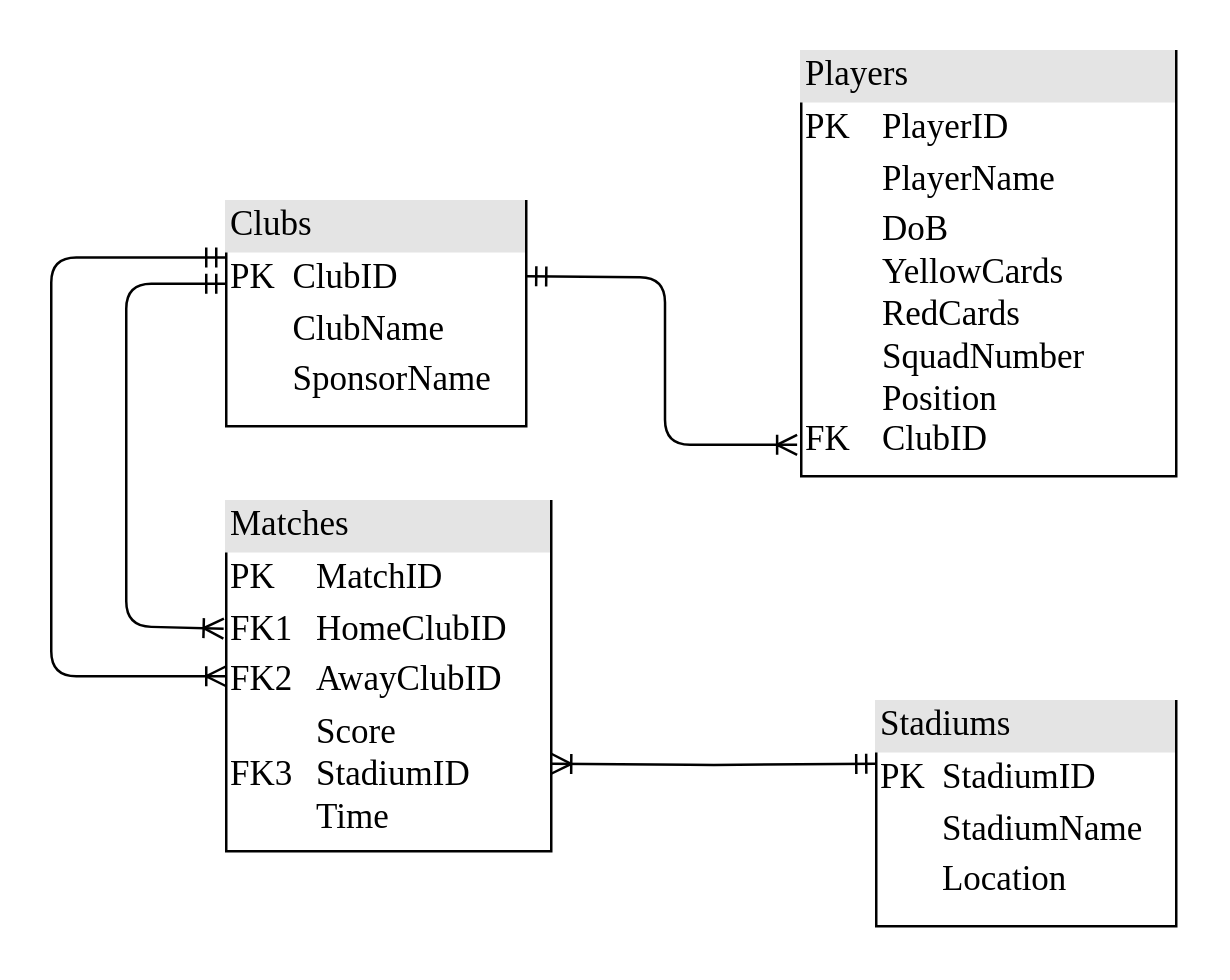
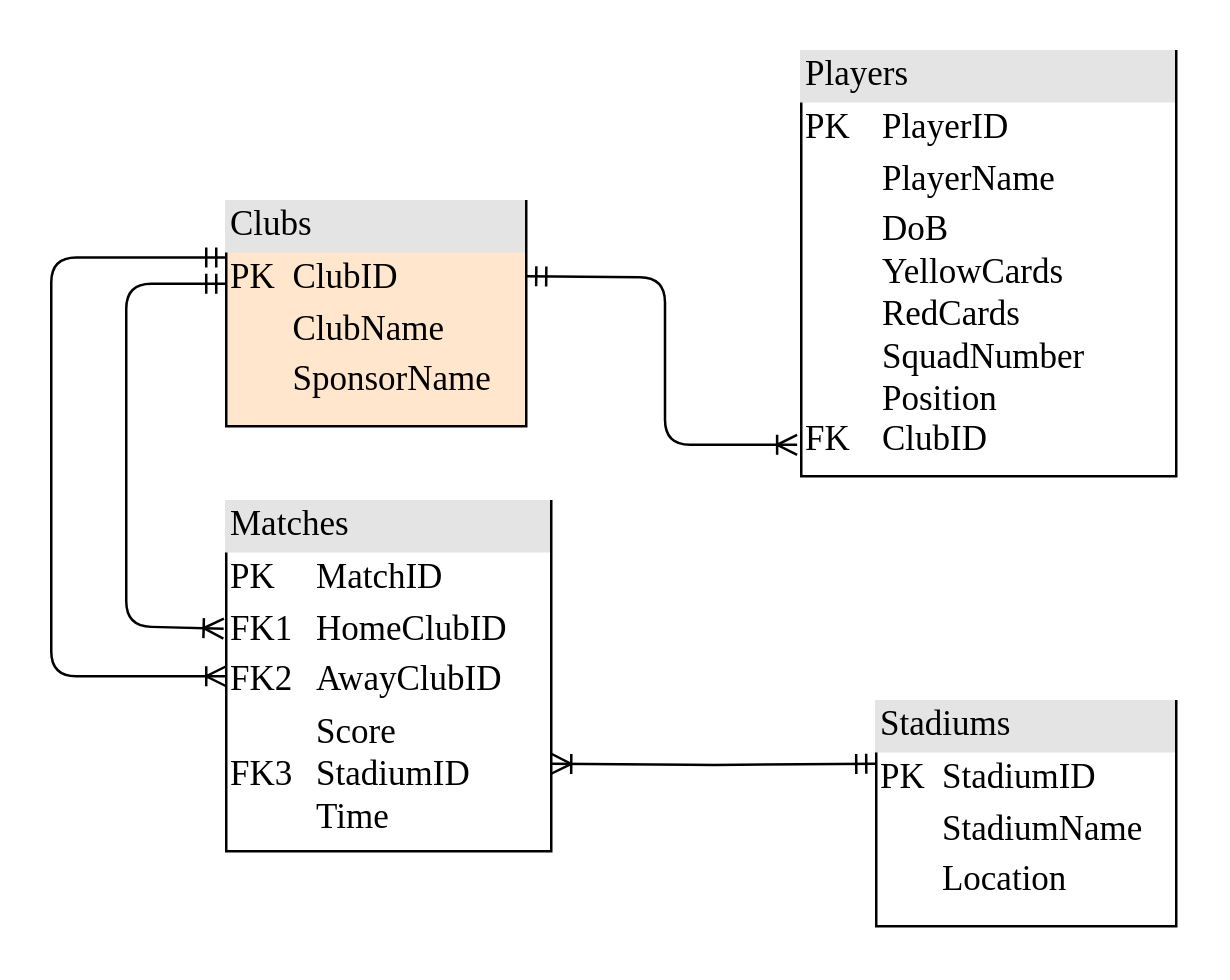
  <mxCell id="0" />
  <mxCell id="1" parent="0" />
  <mxCell id="2" value="&lt;div style=&quot;box-sizing: border-box ; width: 100% ; background: rgb(228 , 228 , 228) ; padding: 2px ; font-size: 14px&quot;&gt;Players&lt;/div&gt;&lt;table style=&quot;width: 100% ; font-size: 14px&quot; cellpadding=&quot;2&quot; cellspacing=&quot;0&quot;&gt;&lt;tbody style=&quot;font-size: 14px&quot;&gt;&lt;tr style=&quot;font-size: 14px&quot;&gt;&lt;td style=&quot;font-size: 14px&quot;&gt;PK&lt;/td&gt;&lt;td style=&quot;font-size: 14px&quot;&gt;PlayerID&lt;/td&gt;&lt;/tr&gt;&lt;tr style=&quot;font-size: 14px&quot;&gt;&lt;td style=&quot;font-size: 14px&quot;&gt;&lt;br&gt;&lt;/td&gt;&lt;td style=&quot;font-size: 14px&quot;&gt;PlayerName&lt;/td&gt;&lt;/tr&gt;&lt;tr style=&quot;font-size: 14px&quot;&gt;&lt;td style=&quot;font-size: 14px&quot;&gt;&lt;br&gt;&lt;br&gt;&lt;br&gt;&lt;br&gt;&lt;br&gt;FK&lt;/td&gt;&lt;td style=&quot;font-size: 14px&quot;&gt;DoB&lt;br&gt;YellowCards&lt;br&gt;RedCards&lt;br&gt;SquadNumber&lt;br&gt;Position&lt;br&gt;ClubID&lt;/td&gt;&lt;/tr&gt;&lt;/tbody&gt;&lt;/table&gt;" style="verticalAlign=top;align=left;overflow=fill;html=1;rounded=0;shadow=0;comic=0;labelBackgroundColor=none;strokeWidth=1;fontFamily=Verdana;fontSize=14;" parent="1" vertex="1"><mxGeometry x="320" y="20" width="150" height="170" as="geometry" /></mxCell>
  <mxCell id="3" value="&lt;div style=&quot;box-sizing: border-box ; width: 100% ; background: rgb(228 , 228 , 228) ; padding: 2px ; font-size: 14px&quot;&gt;Stadiums&lt;/div&gt;&lt;table style=&quot;width: 100% ; font-size: 14px&quot; cellpadding=&quot;2&quot; cellspacing=&quot;0&quot;&gt;&lt;tbody style=&quot;font-size: 14px&quot;&gt;&lt;tr style=&quot;font-size: 14px&quot;&gt;&lt;td style=&quot;font-size: 14px&quot;&gt;PK&lt;/td&gt;&lt;td style=&quot;font-size: 14px&quot;&gt;StadiumID&lt;/td&gt;&lt;/tr&gt;&lt;tr style=&quot;font-size: 14px&quot;&gt;&lt;td style=&quot;font-size: 14px&quot;&gt;&lt;br&gt;&lt;/td&gt;&lt;td style=&quot;font-size: 14px&quot;&gt;StadiumName&lt;/td&gt;&lt;/tr&gt;&lt;tr style=&quot;font-size: 14px&quot;&gt;&lt;td style=&quot;font-size: 14px&quot;&gt;&lt;/td&gt;&lt;td style=&quot;font-size: 14px&quot;&gt;Location&lt;/td&gt;&lt;/tr&gt;&lt;tr style=&quot;font-size: 14px&quot;&gt;&lt;td style=&quot;font-size: 14px&quot;&gt;&lt;br style=&quot;font-size: 14px&quot;&gt;&lt;/td&gt;&lt;td style=&quot;font-size: 14px&quot;&gt;&lt;br style=&quot;font-size: 14px&quot;&gt;&lt;/td&gt;&lt;/tr&gt;&lt;/tbody&gt;&lt;/table&gt;" style="verticalAlign=top;align=left;overflow=fill;html=1;rounded=0;shadow=0;comic=0;labelBackgroundColor=none;strokeWidth=1;fontFamily=Verdana;fontSize=14;" parent="1" vertex="1"><mxGeometry x="350" y="280" width="120" height="90" as="geometry" /></mxCell>
  <mxCell id="4" value="&lt;div style=&quot;box-sizing: border-box ; width: 100% ; background: rgb(228 , 228 , 228) ; padding: 2px ; font-size: 14px&quot;&gt;Matches&lt;/div&gt;&lt;table style=&quot;width: 100% ; font-size: 14px&quot; cellpadding=&quot;2&quot; cellspacing=&quot;0&quot;&gt;&lt;tbody style=&quot;font-size: 14px&quot;&gt;&lt;tr style=&quot;font-size: 14px&quot;&gt;&lt;td style=&quot;font-size: 14px&quot;&gt;PK&lt;/td&gt;&lt;td style=&quot;font-size: 14px&quot;&gt;MatchID&lt;/td&gt;&lt;/tr&gt;&lt;tr style=&quot;font-size: 14px&quot;&gt;&lt;td style=&quot;font-size: 14px&quot;&gt;FK1&lt;/td&gt;&lt;td style=&quot;font-size: 14px&quot;&gt;HomeClubID&lt;/td&gt;&lt;/tr&gt;&lt;tr style=&quot;font-size: 14px&quot;&gt;&lt;td style=&quot;font-size: 14px&quot;&gt;FK2&lt;/td&gt;&lt;td style=&quot;font-size: 14px&quot;&gt;AwayClubID&lt;/td&gt;&lt;/tr&gt;&lt;tr style=&quot;font-size: 14px&quot;&gt;&lt;td style=&quot;font-size: 14px&quot;&gt;FK3&lt;br style=&quot;font-size: 14px&quot;&gt;&lt;/td&gt;&lt;td style=&quot;font-size: 14px&quot;&gt;Score&lt;br&gt;StadiumID&lt;br&gt;Time&lt;/td&gt;&lt;/tr&gt;&lt;/tbody&gt;&lt;/table&gt;" style="verticalAlign=top;align=left;overflow=fill;html=1;rounded=0;shadow=0;comic=0;labelBackgroundColor=none;strokeWidth=1;fontFamily=Verdana;fontSize=14;" parent="1" vertex="1"><mxGeometry x="90" y="200" width="130" height="140" as="geometry" /></mxCell>
- <mxCell id="5" value="&lt;div style=&quot;box-sizing: border-box ; width: 100% ; background: rgb(228 , 228 , 228) ; padding: 2px ; font-size: 14px&quot;&gt;Clubs&lt;/div&gt;&lt;table style=&quot;width: 100% ; font-size: 14px&quot; cellpadding=&quot;2&quot; cellspacing=&quot;0&quot;&gt;&lt;tbody style=&quot;font-size: 14px&quot;&gt;&lt;tr style=&quot;font-size: 14px&quot;&gt;&lt;td style=&quot;font-size: 14px&quot;&gt;PK&lt;/td&gt;&lt;td style=&quot;font-size: 14px&quot;&gt;ClubID&lt;/td&gt;&lt;/tr&gt;&lt;tr style=&quot;font-size: 14px&quot;&gt;&lt;td style=&quot;font-size: 14px&quot;&gt;&lt;br&gt;&lt;/td&gt;&lt;td style=&quot;font-size: 14px&quot;&gt;ClubName&lt;/td&gt;&lt;/tr&gt;&lt;tr style=&quot;font-size: 14px&quot;&gt;&lt;td style=&quot;font-size: 14px&quot;&gt;&lt;/td&gt;&lt;td style=&quot;font-size: 14px&quot;&gt;SponsorName&lt;/td&gt;&lt;/tr&gt;&lt;/tbody&gt;&lt;/table&gt;" style="verticalAlign=top;align=left;overflow=fill;html=1;rounded=0;shadow=0;comic=0;labelBackgroundColor=none;strokeWidth=1;fontFamily=Verdana;fontSize=14;" parent="1" vertex="1"><mxGeometry x="90" y="80" width="120" height="90" as="geometry" /></mxCell>
+ <mxCell id="5" value="&lt;div style=&quot;box-sizing: border-box ; width: 100% ; background: rgb(228 , 228 , 228) ; padding: 2px ; font-size: 14px&quot;&gt;Clubs&lt;/div&gt;&lt;table style=&quot;width: 100% ; font-size: 14px&quot; cellpadding=&quot;2&quot; cellspacing=&quot;0&quot;&gt;&lt;tbody style=&quot;font-size: 14px&quot;&gt;&lt;tr style=&quot;font-size: 14px&quot;&gt;&lt;td style=&quot;font-size: 14px&quot;&gt;PK&lt;/td&gt;&lt;td style=&quot;font-size: 14px&quot;&gt;ClubID&lt;/td&gt;&lt;/tr&gt;&lt;tr style=&quot;font-size: 14px&quot;&gt;&lt;td style=&quot;font-size: 14px&quot;&gt;&lt;br&gt;&lt;/td&gt;&lt;td style=&quot;font-size: 14px&quot;&gt;ClubName&lt;/td&gt;&lt;/tr&gt;&lt;tr style=&quot;font-size: 14px&quot;&gt;&lt;td style=&quot;font-size: 14px&quot;&gt;&lt;/td&gt;&lt;td style=&quot;font-size: 14px&quot;&gt;SponsorName&lt;/td&gt;&lt;/tr&gt;&lt;/tbody&gt;&lt;/table&gt;" style="verticalAlign=top;align=left;overflow=fill;html=1;rounded=0;shadow=0;comic=0;labelBackgroundColor=none;strokeWidth=1;fontFamily=Verdana;fontSize=14;fillColor=#ffe6cc;" parent="1" vertex="1"><mxGeometry x="90" y="80" width="120" height="90" as="geometry" /></mxCell>
  <mxCell id="6" value="" style="edgeStyle=orthogonalEdgeStyle;html=1;endArrow=ERoneToMany;startArrow=ERmandOne;labelBackgroundColor=none;fontFamily=Verdana;fontSize=14;align=left;entryX=-0.011;entryY=0.926;entryDx=0;entryDy=0;entryPerimeter=0;" parent="1" target="2" edge="1"><mxGeometry width="100" height="100" relative="1" as="geometry"><mxPoint x="210" y="110" as="sourcePoint" /><mxPoint x="160" y="120" as="targetPoint" /></mxGeometry></mxCell>
  <mxCell id="7" value="" style="edgeStyle=orthogonalEdgeStyle;html=1;endArrow=ERoneToMany;startArrow=ERmandOne;labelBackgroundColor=none;fontFamily=Verdana;fontSize=14;align=left;entryX=1;entryY=0.75;entryDx=0;entryDy=0;" parent="1" target="4" edge="1"><mxGeometry width="100" height="100" relative="1" as="geometry"><mxPoint x="350" y="305" as="sourcePoint" /><mxPoint x="220" y="60.96" as="targetPoint" /></mxGeometry></mxCell>
  <mxCell id="8" value="" style="edgeStyle=orthogonalEdgeStyle;html=1;endArrow=ERoneToMany;startArrow=ERmandOne;labelBackgroundColor=none;fontFamily=Verdana;fontSize=14;align=left;exitX=0;exitY=0.25;exitDx=0;exitDy=0;entryX=0;entryY=0.5;entryDx=0;entryDy=0;" parent="1" source="5" target="4" edge="1"><mxGeometry width="100" height="100" relative="1" as="geometry"><mxPoint x="360" y="375" as="sourcePoint" /><mxPoint x="10" y="240" as="targetPoint" /><Array as="points"><mxPoint x="20" y="103" /><mxPoint x="20" y="270" /></Array></mxGeometry></mxCell>
  <mxCell id="9" value="" style="edgeStyle=orthogonalEdgeStyle;html=1;endArrow=ERoneToMany;startArrow=ERmandOne;labelBackgroundColor=none;fontFamily=Verdana;fontSize=14;align=left;entryX=-0.008;entryY=0.364;entryDx=0;entryDy=0;entryPerimeter=0;" parent="1" target="4" edge="1"><mxGeometry width="100" height="100" relative="1" as="geometry"><mxPoint x="90" y="113" as="sourcePoint" /><mxPoint x="90" y="310" as="targetPoint" /><Array as="points"><mxPoint x="50" y="113" /><mxPoint x="50" y="250" /></Array></mxGeometry></mxCell>
